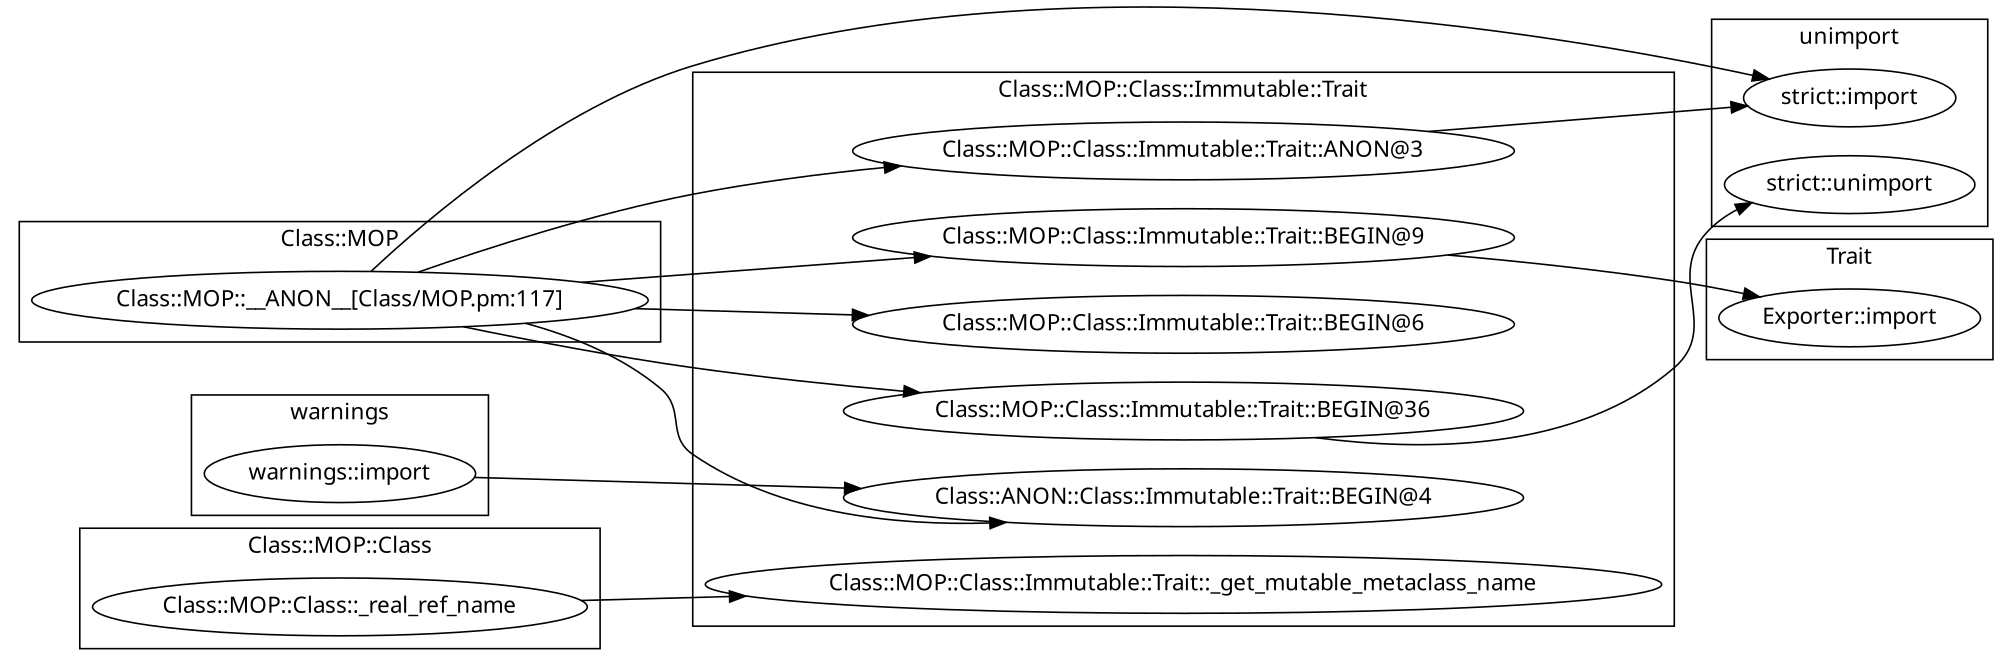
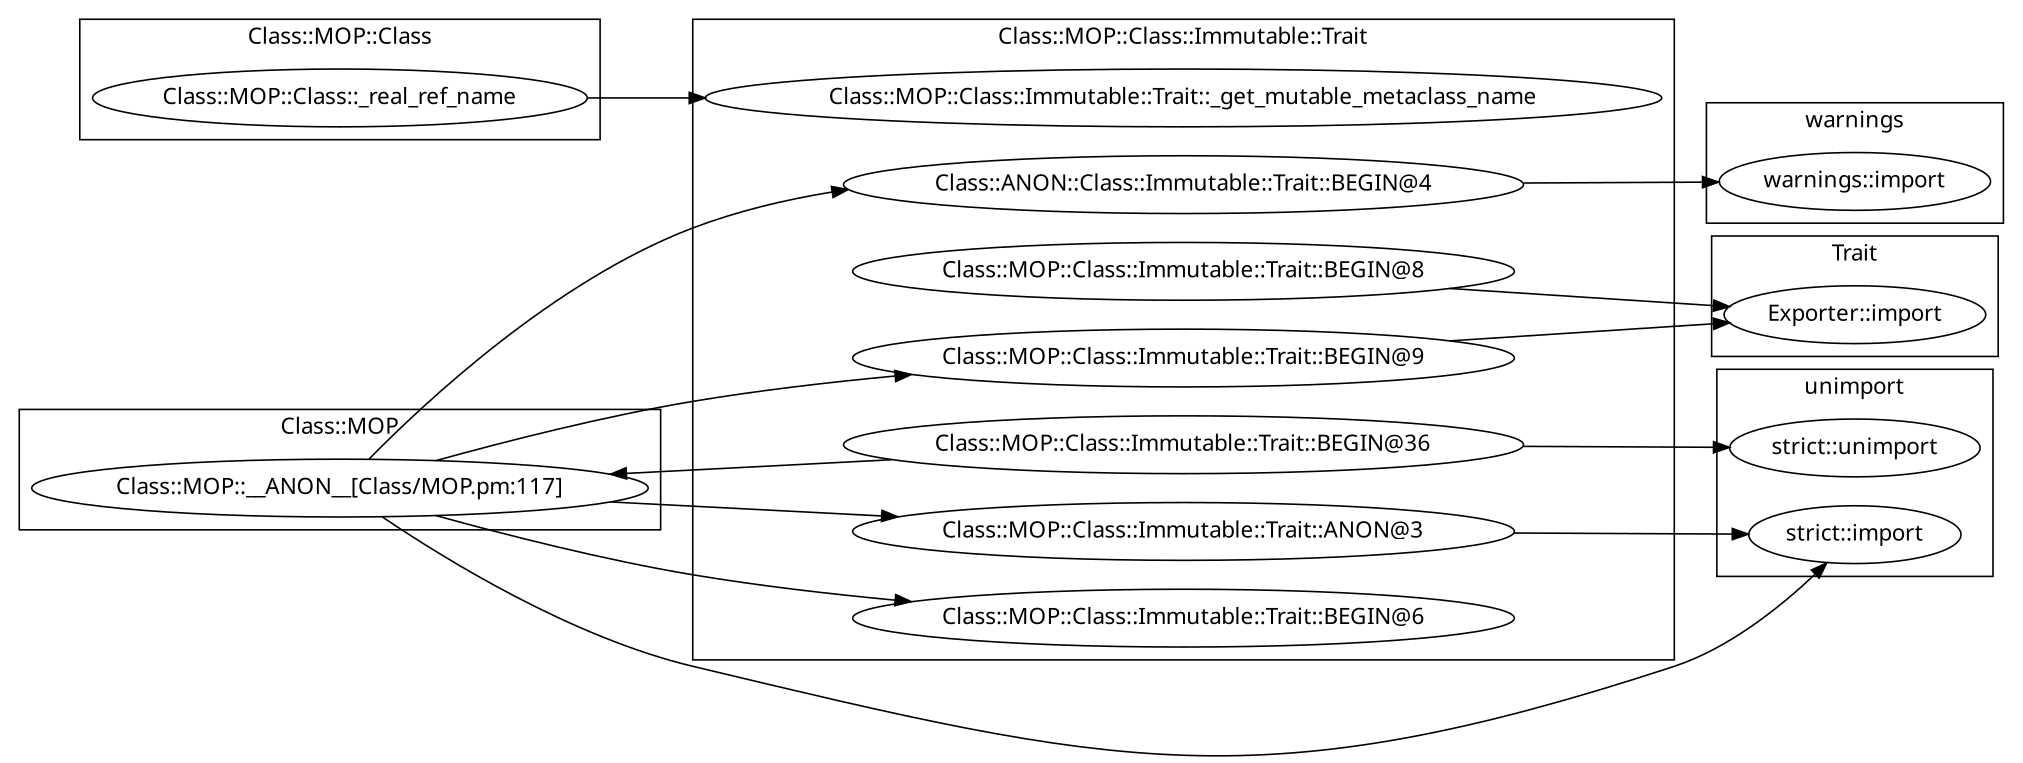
  digraph {
    fontname="Noto Sans"
    rankdir=LR
    node [fontname="Noto Sans"]
    edge [fontname="Noto Sans"]
    n1 [label="Class::ANON::Class::Immutable::Trait::BEGIN@4"]
+   "Class::MOP::Class::Immutable::Trait::BEGIN@8"
    n3 [label="Class::MOP::Class::Immutable::Trait::ANON@3"]
    "Class::MOP::Class::Immutable::Trait::_get_mutable_metaclass_name"
    "Class::MOP::Class::Immutable::Trait::BEGIN@6"
    "Class::MOP::Class::Immutable::Trait::BEGIN@9"
    "Class::MOP::Class::Immutable::Trait::BEGIN@36"
    "warnings::import"
    "strict::import"
    "strict::unimport"
    "Class::MOP::Class::_real_ref_name"
    "Class::MOP::__ANON__[Class/MOP.pm:117]"
    "Exporter::import"
    subgraph cluster_1 {
      label="Class::MOP::Class::Immutable::Trait"
      n1
+     "Class::MOP::Class::Immutable::Trait::BEGIN@8"
      n3
      "Class::MOP::Class::Immutable::Trait::_get_mutable_metaclass_name"
      "Class::MOP::Class::Immutable::Trait::BEGIN@6"
      "Class::MOP::Class::Immutable::Trait::BEGIN@9"
      "Class::MOP::Class::Immutable::Trait::BEGIN@36"
    }
    subgraph cluster_2 {
      label=warnings
      "warnings::import"
    }
    subgraph cluster_3 {
      label=unimport
      "strict::import"
      "strict::unimport"
    }
    subgraph cluster_4 {
      label="Class::MOP::Class"
      "Class::MOP::Class::_real_ref_name"
    }
    subgraph cluster_5 {
      label="Class::MOP"
      "Class::MOP::__ANON__[Class/MOP.pm:117]"
    }
    subgraph cluster_6 {
      label=Trait
      "Exporter::import"
    }
-   "warnings::import" -> n1
+   n1 -> "warnings::import"
+   "Class::MOP::Class::Immutable::Trait::BEGIN@8" -> "Exporter::import"
    n3 -> "strict::import"
    "Class::MOP::Class::Immutable::Trait::BEGIN@9" -> "Exporter::import"
    "Class::MOP::Class::Immutable::Trait::BEGIN@36" -> "strict::unimport"
    "Class::MOP::Class::_real_ref_name" -> "Class::MOP::Class::Immutable::Trait::_get_mutable_metaclass_name"
    "Class::MOP::__ANON__[Class/MOP.pm:117]" -> n1
    "Class::MOP::__ANON__[Class/MOP.pm:117]" -> n3
    "Class::MOP::__ANON__[Class/MOP.pm:117]" -> "Class::MOP::Class::Immutable::Trait::BEGIN@6"
    "Class::MOP::__ANON__[Class/MOP.pm:117]" -> "Class::MOP::Class::Immutable::Trait::BEGIN@9"
-   "Class::MOP::__ANON__[Class/MOP.pm:117]" -> "Class::MOP::Class::Immutable::Trait::BEGIN@36"
+   "Class::MOP::Class::Immutable::Trait::BEGIN@36" -> "Class::MOP::__ANON__[Class/MOP.pm:117]"
    "Class::MOP::__ANON__[Class/MOP.pm:117]" -> "strict::import"
  }
